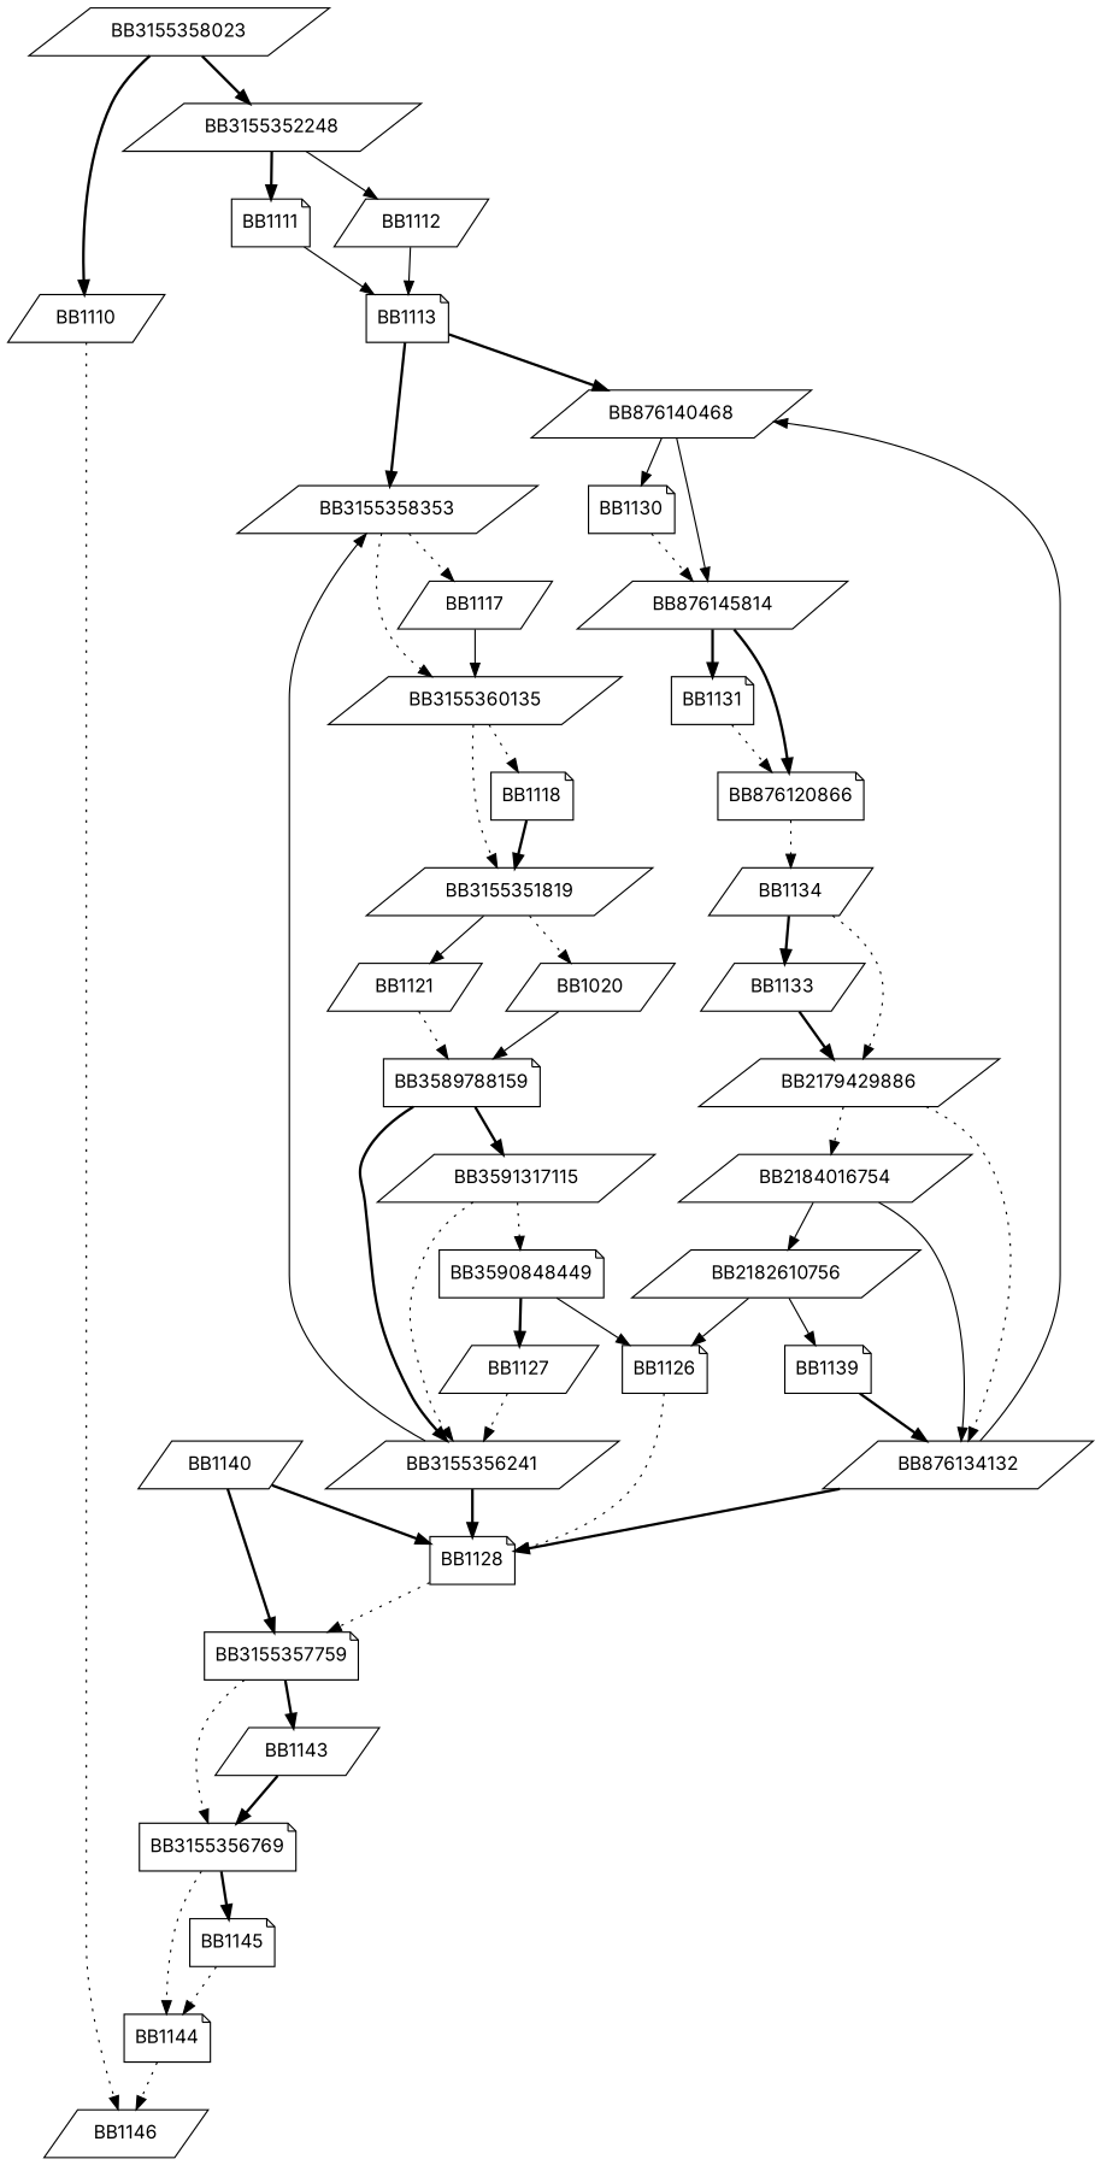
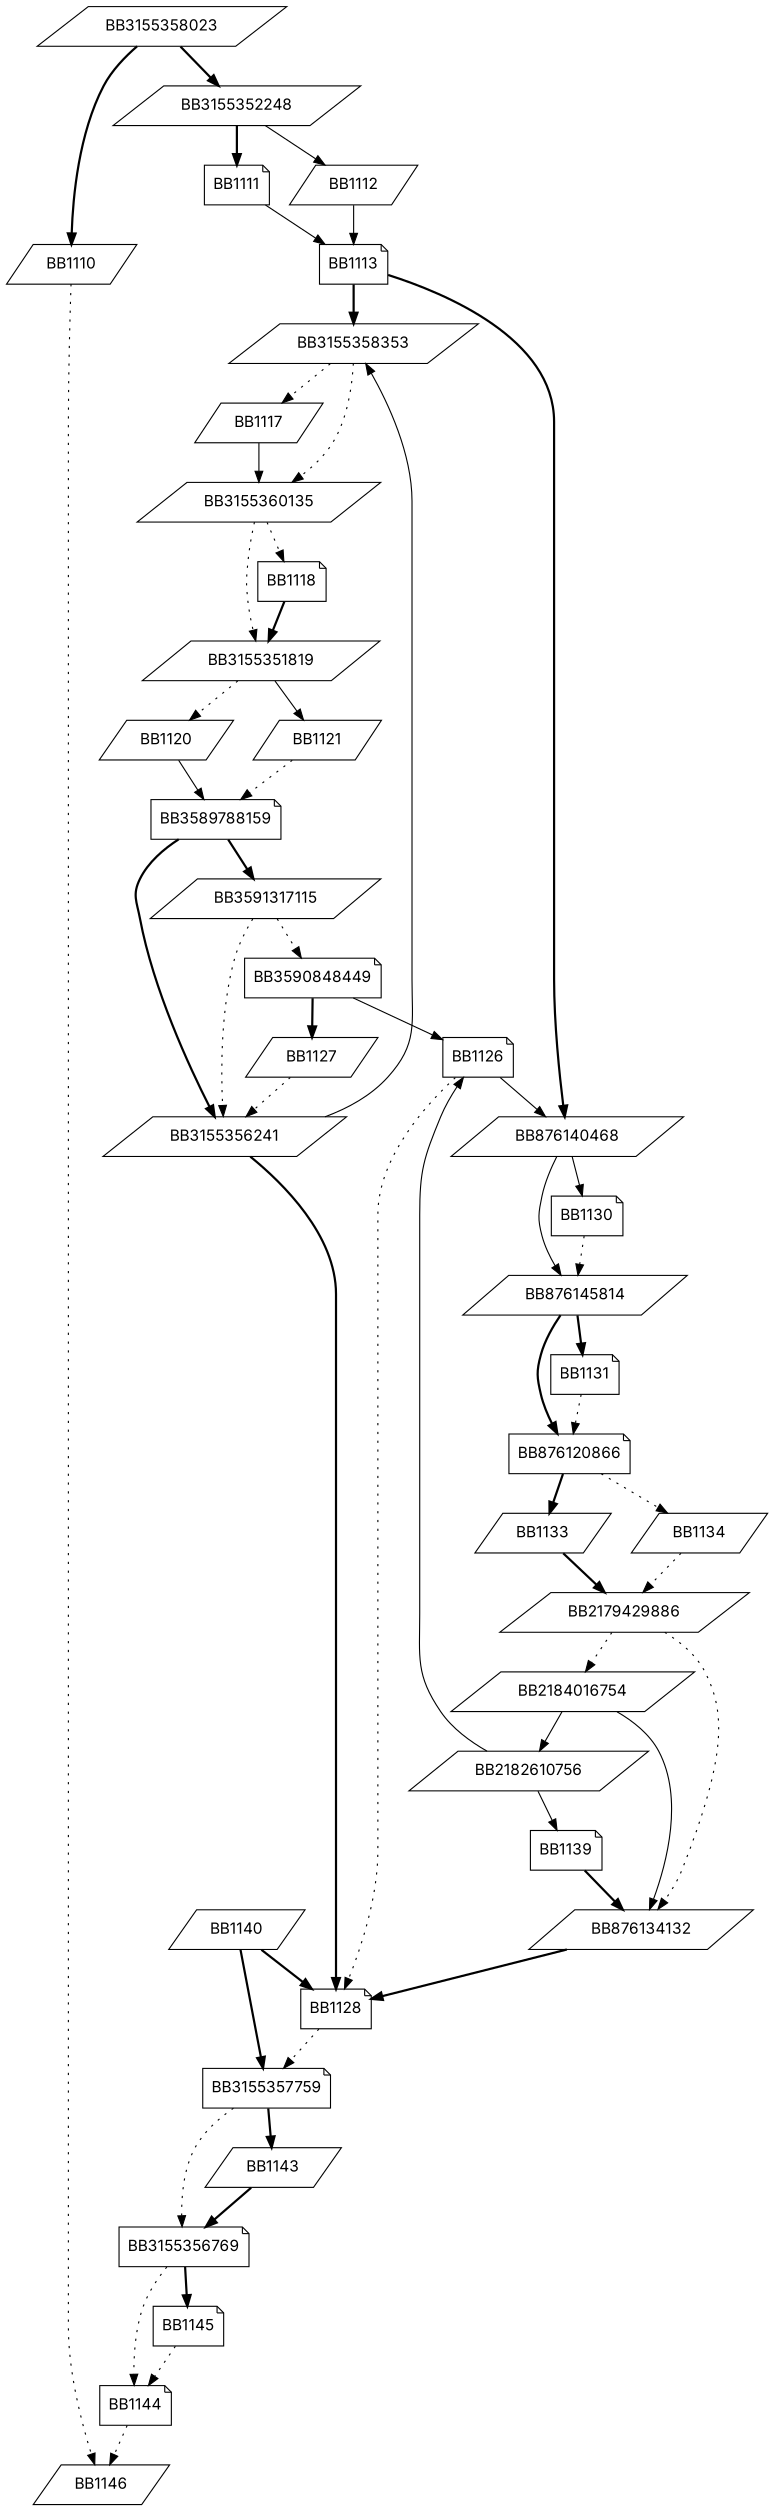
  digraph {
    fontname=Inter
    node [fontname=Inter shape=parallelogram]
    edge [fontname=Inter style=dotted]
    BB3155358023
    BB3155352248
    BB1110
    BB1111 [shape=note]
    BB1112
    BB1146
    BB1113 [shape=note]
    BB3155358353
    BB876140468
    BB3155360135
    BB1117
    BB876145814
    BB1130 [shape=note]
    BB1118 [shape=note]
    BB3155351819
    BB1131 [shape=note]
    BB876120866 [shape=note]
-   BB1120 [label=BB1020]
+   BB1120
    BB1121
    BB3589788159 [shape=note]
    BB3155356241
    BB3591317115
    BB1128 [shape=note]
    BB3590848449 [shape=note]
    BB3155357759 [shape=note]
    BB1126 [shape=note]
    BB1127
    BB1140
    BB3155356769 [shape=note]
    BB1143
    BB1133
    BB1134
    BB2179429886
    BB876134132
    BB2184016754
    BB2182610756
    BB1139 [shape=note]
    BB1144 [shape=note]
    BB1145 [shape=note]
    BB3155358023 -> BB3155352248 [style=bold]
    BB3155358023 -> BB1110 [style=bold]
    BB3155352248 -> BB1111 [style=bold]
    BB3155352248 -> BB1112 [style=solid]
    BB1110 -> BB1146
    BB1111 -> BB1113 [style=solid]
    BB1112 -> BB1113 [style=solid]
    BB1113 -> BB3155358353 [style=bold]
    BB1113 -> BB876140468 [style=bold]
    BB3155358353 -> BB3155360135
    BB3155358353 -> BB1117
    BB876140468 -> BB876145814 [style=solid]
    BB876140468 -> BB1130 [style=solid]
    BB3155360135 -> BB1118
    BB3155360135 -> BB3155351819
    BB1117 -> BB3155360135 [style=solid]
    BB876145814 -> BB1131 [style=bold]
    BB876145814 -> BB876120866 [style=bold]
    BB1130 -> BB876145814
    BB1118 -> BB3155351819 [style=bold]
    BB3155351819 -> BB1120
    BB3155351819 -> BB1121 [style=solid]
    BB1131 -> BB876120866
-   BB1134 -> BB1133 [style=bold]
+   BB876120866 -> BB1133 [style=bold]
    BB876120866 -> BB1134
    BB1120 -> BB3589788159 [style=solid]
    BB1121 -> BB3589788159
    BB3589788159 -> BB3155356241 [style=bold]
    BB3589788159 -> BB3591317115 [style=bold]
    BB3155356241 -> BB3155358353 [style=solid]
    BB3155356241 -> BB1128 [style=bold]
    BB3591317115 -> BB3155356241
    BB3591317115 -> BB3590848449
    BB1128 -> BB3155357759
    BB3590848449 -> BB1126 [style=solid]
    BB3590848449 -> BB1127 [style=bold]
    BB3155357759 -> BB3155356769
    BB3155357759 -> BB1143 [style=bold]
    BB1126 -> BB1128
    BB1127 -> BB3155356241
    BB1140 -> BB1128 [style=bold]
    BB1140 -> BB3155357759 [style=bold]
    BB3155356769 -> BB1144
    BB3155356769 -> BB1145 [style=bold]
    BB1143 -> BB3155356769 [style=bold]
    BB1133 -> BB2179429886 [style=bold]
    BB1134 -> BB2179429886
    BB2179429886 -> BB876134132
    BB2179429886 -> BB2184016754
-   BB876134132 -> BB876140468 [style=solid]
+   BB1126 -> BB876140468 [style=solid]
    BB876134132 -> BB1128 [style=bold]
    BB2184016754 -> BB876134132 [style=solid]
    BB2184016754 -> BB2182610756 [style=solid]
    BB2182610756 -> BB1126 [style=solid]
    BB2182610756 -> BB1139 [style=solid]
    BB1139 -> BB876134132 [style=bold]
    BB1144 -> BB1146
    BB1145 -> BB1144
  }
